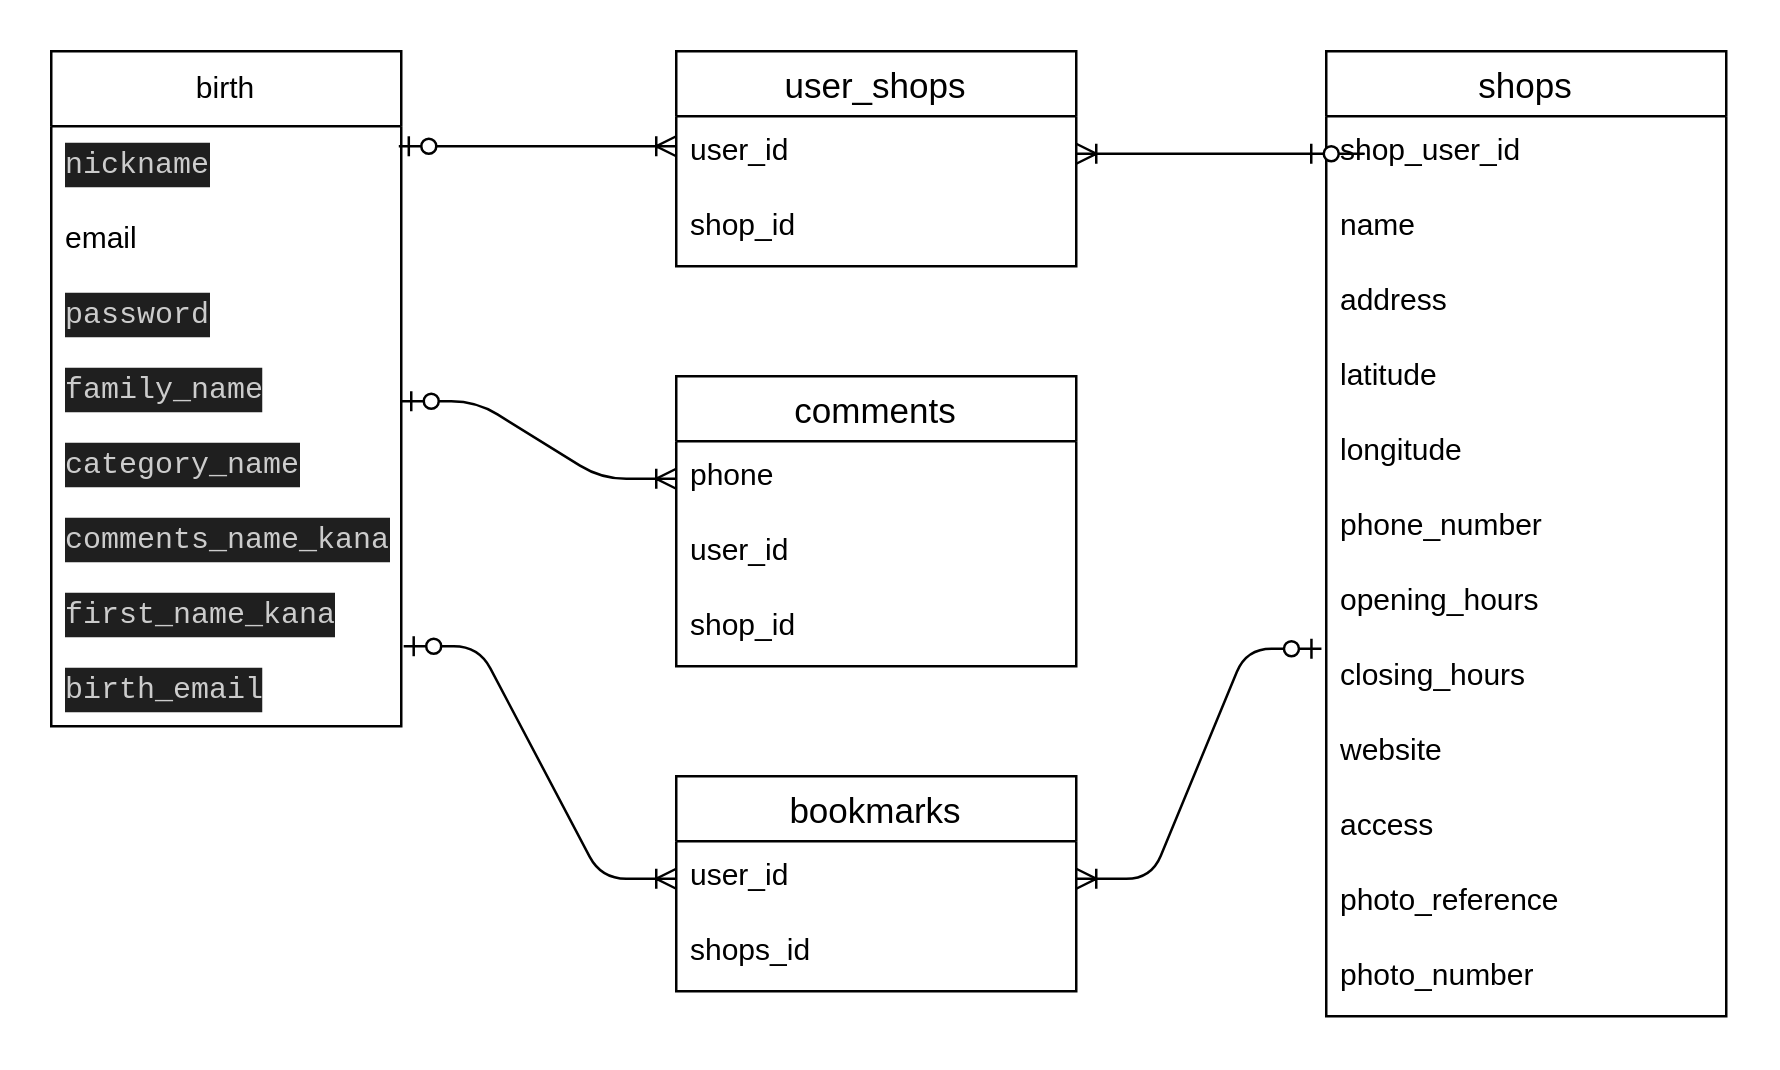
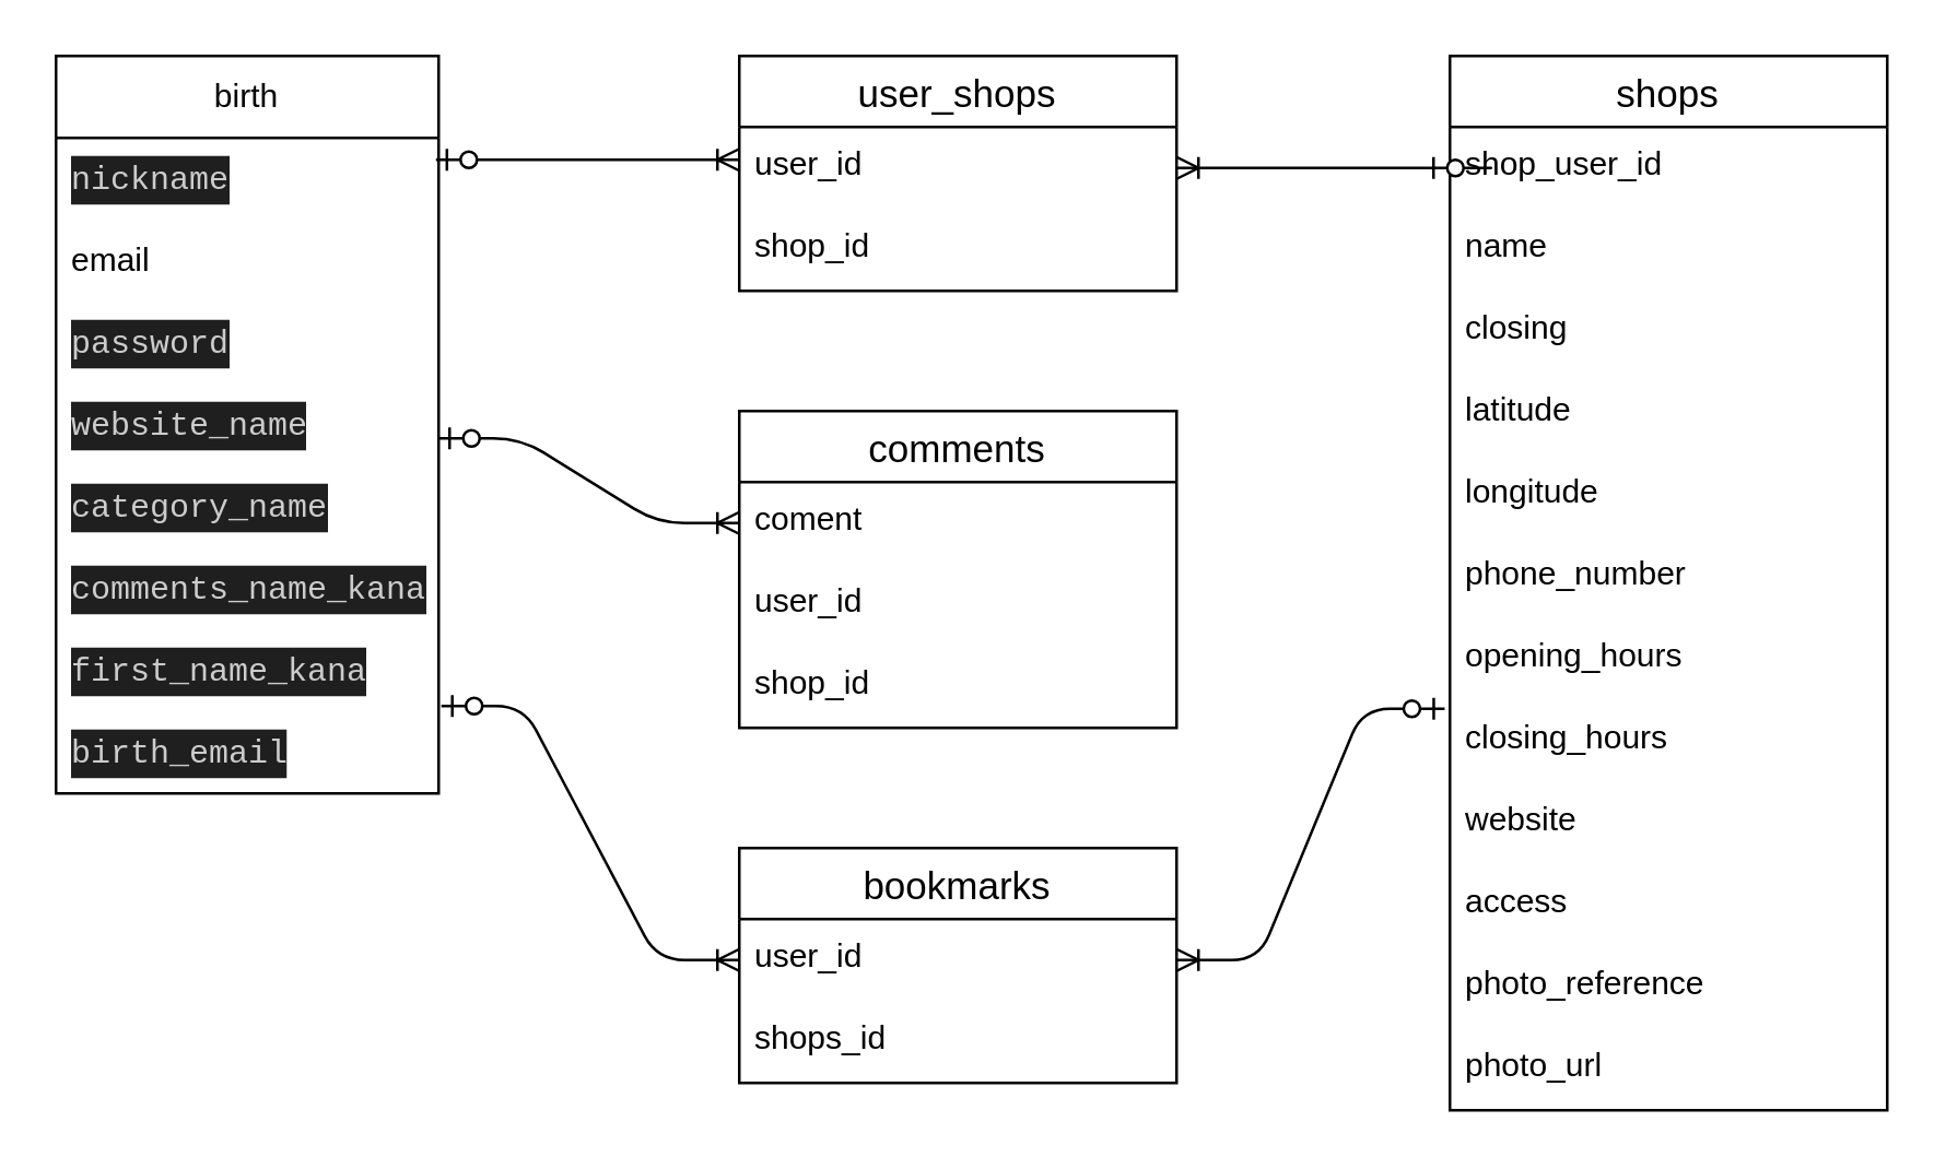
  <mxCell id="0" />
  <mxCell id="1" parent="0" />
  <mxCell id="2" value="comments" style="swimlane;fontStyle=0;childLayout=stackLayout;horizontal=1;startSize=26;horizontalStack=0;resizeParent=1;resizeParentMax=0;resizeLast=0;collapsible=1;marginBottom=0;align=center;fontSize=14;" parent="1" vertex="1"><mxGeometry x="270" y="150" width="160" height="116" as="geometry" /></mxCell>
- <mxCell id="3" value="phone" style="text;strokeColor=none;fillColor=none;spacingLeft=4;spacingRight=4;overflow=hidden;rotatable=0;points=[[0,0.5],[1,0.5]];portConstraint=eastwest;fontSize=12;" parent="2" vertex="1"><mxGeometry y="26" width="160" height="30" as="geometry" /></mxCell>
+ <mxCell id="3" value="coment" style="text;strokeColor=none;fillColor=none;spacingLeft=4;spacingRight=4;overflow=hidden;rotatable=0;points=[[0,0.5],[1,0.5]];portConstraint=eastwest;fontSize=12;" parent="2" vertex="1"><mxGeometry y="26" width="160" height="30" as="geometry" /></mxCell>
  <mxCell id="4" value="user_id &#10;" style="text;strokeColor=none;fillColor=none;spacingLeft=4;spacingRight=4;overflow=hidden;rotatable=0;points=[[0,0.5],[1,0.5]];portConstraint=eastwest;fontSize=12;" parent="2" vertex="1"><mxGeometry y="56" width="160" height="30" as="geometry" /></mxCell>
  <mxCell id="5" value="shop_id" style="text;strokeColor=none;fillColor=none;spacingLeft=4;spacingRight=4;overflow=hidden;rotatable=0;points=[[0,0.5],[1,0.5]];portConstraint=eastwest;fontSize=12;" parent="2" vertex="1"><mxGeometry y="86" width="160" height="30" as="geometry" /></mxCell>
  <mxCell id="6" value="shops" style="swimlane;fontStyle=0;childLayout=stackLayout;horizontal=1;startSize=26;horizontalStack=0;resizeParent=1;resizeParentMax=0;resizeLast=0;collapsible=1;marginBottom=0;align=center;fontSize=14;" parent="1" vertex="1"><mxGeometry x="530" y="20" width="160" height="386" as="geometry" /></mxCell>
  <mxCell id="7" value="shop_user_id" style="text;strokeColor=none;fillColor=none;spacingLeft=4;spacingRight=4;overflow=hidden;rotatable=0;points=[[0,0.5],[1,0.5]];portConstraint=eastwest;fontSize=12;" parent="6" vertex="1"><mxGeometry y="26" width="160" height="30" as="geometry" /></mxCell>
  <mxCell id="8" value="name" style="text;strokeColor=none;fillColor=none;spacingLeft=4;spacingRight=4;overflow=hidden;rotatable=0;points=[[0,0.5],[1,0.5]];portConstraint=eastwest;fontSize=12;" parent="6" vertex="1"><mxGeometry y="56" width="160" height="30" as="geometry" /></mxCell>
- <mxCell id="9" value="address" style="text;strokeColor=none;fillColor=none;spacingLeft=4;spacingRight=4;overflow=hidden;rotatable=0;points=[[0,0.5],[1,0.5]];portConstraint=eastwest;fontSize=12;" parent="6" vertex="1"><mxGeometry y="86" width="160" height="30" as="geometry" /></mxCell>
+ <mxCell id="9" value="closing" style="text;strokeColor=none;fillColor=none;spacingLeft=4;spacingRight=4;overflow=hidden;rotatable=0;points=[[0,0.5],[1,0.5]];portConstraint=eastwest;fontSize=12;" parent="6" vertex="1"><mxGeometry y="86" width="160" height="30" as="geometry" /></mxCell>
  <mxCell id="10" value="latitude" style="text;strokeColor=none;fillColor=none;spacingLeft=4;spacingRight=4;overflow=hidden;rotatable=0;points=[[0,0.5],[1,0.5]];portConstraint=eastwest;fontSize=12;" parent="6" vertex="1"><mxGeometry y="116" width="160" height="30" as="geometry" /></mxCell>
  <mxCell id="11" value="longitude" style="text;strokeColor=none;fillColor=none;spacingLeft=4;spacingRight=4;overflow=hidden;rotatable=0;points=[[0,0.5],[1,0.5]];portConstraint=eastwest;fontSize=12;" parent="6" vertex="1"><mxGeometry y="146" width="160" height="30" as="geometry" /></mxCell>
  <mxCell id="12" value="phone_number" style="text;strokeColor=none;fillColor=none;spacingLeft=4;spacingRight=4;overflow=hidden;rotatable=0;points=[[0,0.5],[1,0.5]];portConstraint=eastwest;fontSize=12;" parent="6" vertex="1"><mxGeometry y="176" width="160" height="30" as="geometry" /></mxCell>
  <mxCell id="13" value="opening_hours" style="text;strokeColor=none;fillColor=none;spacingLeft=4;spacingRight=4;overflow=hidden;rotatable=0;points=[[0,0.5],[1,0.5]];portConstraint=eastwest;fontSize=12;" parent="6" vertex="1"><mxGeometry y="206" width="160" height="30" as="geometry" /></mxCell>
  <mxCell id="14" value="closing_hours" style="text;strokeColor=none;fillColor=none;spacingLeft=4;spacingRight=4;overflow=hidden;rotatable=0;points=[[0,0.5],[1,0.5]];portConstraint=eastwest;fontSize=12;" parent="6" vertex="1"><mxGeometry y="236" width="160" height="30" as="geometry" /></mxCell>
  <mxCell id="15" value="website" style="text;strokeColor=none;fillColor=none;spacingLeft=4;spacingRight=4;overflow=hidden;rotatable=0;points=[[0,0.5],[1,0.5]];portConstraint=eastwest;fontSize=12;" parent="6" vertex="1"><mxGeometry y="266" width="160" height="30" as="geometry" /></mxCell>
  <mxCell id="16" value="access" style="text;strokeColor=none;fillColor=none;spacingLeft=4;spacingRight=4;overflow=hidden;rotatable=0;points=[[0,0.5],[1,0.5]];portConstraint=eastwest;fontSize=12;" parent="6" vertex="1"><mxGeometry y="296" width="160" height="30" as="geometry" /></mxCell>
  <mxCell id="17" value="photo_reference" style="text;strokeColor=none;fillColor=none;spacingLeft=4;spacingRight=4;overflow=hidden;rotatable=0;points=[[0,0.5],[1,0.5]];portConstraint=eastwest;fontSize=12;" parent="6" vertex="1"><mxGeometry y="326" width="160" height="30" as="geometry" /></mxCell>
- <mxCell id="18" value="photo_number" style="text;strokeColor=none;fillColor=none;spacingLeft=4;spacingRight=4;overflow=hidden;rotatable=0;points=[[0,0.5],[1,0.5]];portConstraint=eastwest;fontSize=12;" parent="6" vertex="1"><mxGeometry y="356" width="160" height="30" as="geometry" /></mxCell>
+ <mxCell id="18" value="photo_url" style="text;strokeColor=none;fillColor=none;spacingLeft=4;spacingRight=4;overflow=hidden;rotatable=0;points=[[0,0.5],[1,0.5]];portConstraint=eastwest;fontSize=12;" parent="6" vertex="1"><mxGeometry y="356" width="160" height="30" as="geometry" /></mxCell>
  <mxCell id="19" value="user_shops" style="swimlane;fontStyle=0;childLayout=stackLayout;horizontal=1;startSize=26;horizontalStack=0;resizeParent=1;resizeParentMax=0;resizeLast=0;collapsible=1;marginBottom=0;align=center;fontSize=14;" parent="1" vertex="1"><mxGeometry x="270" y="20" width="160" height="86" as="geometry" /></mxCell>
  <mxCell id="20" value="user_id" style="text;strokeColor=none;fillColor=none;spacingLeft=4;spacingRight=4;overflow=hidden;rotatable=0;points=[[0,0.5],[1,0.5]];portConstraint=eastwest;fontSize=12;" parent="19" vertex="1"><mxGeometry y="26" width="160" height="30" as="geometry" /></mxCell>
  <mxCell id="21" value="shop_id" style="text;strokeColor=none;fillColor=none;spacingLeft=4;spacingRight=4;overflow=hidden;rotatable=0;points=[[0,0.5],[1,0.5]];portConstraint=eastwest;fontSize=12;" parent="19" vertex="1"><mxGeometry y="56" width="160" height="30" as="geometry" /></mxCell>
  <mxCell id="22" value="birth" style="swimlane;fontStyle=0;childLayout=stackLayout;horizontal=1;startSize=30;horizontalStack=0;resizeParent=1;resizeParentMax=0;resizeLast=0;collapsible=1;marginBottom=0;whiteSpace=wrap;html=1;" parent="1" vertex="1"><mxGeometry x="20" y="20" width="140" height="270" as="geometry"><mxRectangle x="40" y="110" width="60" height="30" as="alternateBounds" /></mxGeometry></mxCell>
  <mxCell id="23" value="&lt;div style=&quot;color: rgb(204, 204, 204); background-color: rgb(31, 31, 31); font-family: Menlo, Monaco, &amp;quot;Courier New&amp;quot;, monospace; line-height: 18px;&quot;&gt;nickname&lt;/div&gt;" style="text;strokeColor=none;fillColor=none;align=left;verticalAlign=middle;spacingLeft=4;spacingRight=4;overflow=hidden;points=[[0,0.5],[1,0.5]];portConstraint=eastwest;rotatable=0;whiteSpace=wrap;html=1;" parent="22" vertex="1"><mxGeometry y="30" width="140" height="30" as="geometry" /></mxCell>
  <mxCell id="24" value="email" style="text;strokeColor=none;fillColor=none;align=left;verticalAlign=middle;spacingLeft=4;spacingRight=4;overflow=hidden;points=[[0,0.5],[1,0.5]];portConstraint=eastwest;rotatable=0;whiteSpace=wrap;html=1;" parent="22" vertex="1"><mxGeometry y="60" width="140" height="30" as="geometry" /></mxCell>
  <mxCell id="25" value="&lt;div style=&quot;color: rgb(204, 204, 204); background-color: rgb(31, 31, 31); font-family: Menlo, Monaco, &amp;quot;Courier New&amp;quot;, monospace; line-height: 18px;&quot;&gt;password&lt;/div&gt;" style="text;strokeColor=none;fillColor=none;align=left;verticalAlign=middle;spacingLeft=4;spacingRight=4;overflow=hidden;points=[[0,0.5],[1,0.5]];portConstraint=eastwest;rotatable=0;whiteSpace=wrap;html=1;" parent="22" vertex="1"><mxGeometry y="90" width="140" height="30" as="geometry" /></mxCell>
- <mxCell id="26" value="&lt;div style=&quot;color: rgb(204, 204, 204); background-color: rgb(31, 31, 31); font-family: Menlo, Monaco, &amp;quot;Courier New&amp;quot;, monospace; line-height: 18px;&quot;&gt;family_name&lt;/div&gt;" style="text;strokeColor=none;fillColor=none;align=left;verticalAlign=middle;spacingLeft=4;spacingRight=4;overflow=hidden;points=[[0,0.5],[1,0.5]];portConstraint=eastwest;rotatable=0;whiteSpace=wrap;html=1;" parent="22" vertex="1"><mxGeometry y="120" width="140" height="30" as="geometry" /></mxCell>
+ <mxCell id="26" value="&lt;div style=&quot;color: rgb(204, 204, 204); background-color: rgb(31, 31, 31); font-family: Menlo, Monaco, &amp;quot;Courier New&amp;quot;, monospace; line-height: 18px;&quot;&gt;website_name&lt;/div&gt;" style="text;strokeColor=none;fillColor=none;align=left;verticalAlign=middle;spacingLeft=4;spacingRight=4;overflow=hidden;points=[[0,0.5],[1,0.5]];portConstraint=eastwest;rotatable=0;whiteSpace=wrap;html=1;" parent="22" vertex="1"><mxGeometry y="120" width="140" height="30" as="geometry" /></mxCell>
  <mxCell id="27" value="&lt;div style=&quot;color: rgb(204, 204, 204); background-color: rgb(31, 31, 31); font-family: Menlo, Monaco, &amp;quot;Courier New&amp;quot;, monospace; line-height: 18px;&quot;&gt;category_name&lt;/div&gt;" style="text;strokeColor=none;fillColor=none;align=left;verticalAlign=middle;spacingLeft=4;spacingRight=4;overflow=hidden;points=[[0,0.5],[1,0.5]];portConstraint=eastwest;rotatable=0;whiteSpace=wrap;html=1;" parent="22" vertex="1"><mxGeometry y="150" width="140" height="30" as="geometry" /></mxCell>
  <mxCell id="28" value="&lt;div style=&quot;color: rgb(204, 204, 204); background-color: rgb(31, 31, 31); font-family: Menlo, Monaco, &amp;quot;Courier New&amp;quot;, monospace; line-height: 18px;&quot;&gt;comments_name_kana&lt;/div&gt;" style="text;strokeColor=none;fillColor=none;align=left;verticalAlign=middle;spacingLeft=4;spacingRight=4;overflow=hidden;points=[[0,0.5],[1,0.5]];portConstraint=eastwest;rotatable=0;whiteSpace=wrap;html=1;" parent="22" vertex="1"><mxGeometry y="180" width="140" height="30" as="geometry" /></mxCell>
  <mxCell id="29" value="&lt;div style=&quot;color: rgb(204, 204, 204); background-color: rgb(31, 31, 31); font-family: Menlo, Monaco, &amp;quot;Courier New&amp;quot;, monospace; line-height: 18px;&quot;&gt;first_name_kana&lt;/div&gt;" style="text;strokeColor=none;fillColor=none;align=left;verticalAlign=middle;spacingLeft=4;spacingRight=4;overflow=hidden;points=[[0,0.5],[1,0.5]];portConstraint=eastwest;rotatable=0;whiteSpace=wrap;html=1;" parent="22" vertex="1"><mxGeometry y="210" width="140" height="30" as="geometry" /></mxCell>
  <mxCell id="30" value="&lt;div style=&quot;color: rgb(204, 204, 204); background-color: rgb(31, 31, 31); font-family: Menlo, Monaco, &amp;quot;Courier New&amp;quot;, monospace; line-height: 18px;&quot;&gt;birth_email&lt;/div&gt;" style="text;strokeColor=none;fillColor=none;align=left;verticalAlign=middle;spacingLeft=4;spacingRight=4;overflow=hidden;points=[[0,0.5],[1,0.5]];portConstraint=eastwest;rotatable=0;whiteSpace=wrap;html=1;" parent="22" vertex="1"><mxGeometry y="240" width="140" height="30" as="geometry" /></mxCell>
  <mxCell id="31" value="bookmarks" style="swimlane;fontStyle=0;childLayout=stackLayout;horizontal=1;startSize=26;horizontalStack=0;resizeParent=1;resizeParentMax=0;resizeLast=0;collapsible=1;marginBottom=0;align=center;fontSize=14;" parent="1" vertex="1"><mxGeometry x="270" y="310" width="160" height="86" as="geometry" /></mxCell>
  <mxCell id="32" value="user_id" style="text;strokeColor=none;fillColor=none;spacingLeft=4;spacingRight=4;overflow=hidden;rotatable=0;points=[[0,0.5],[1,0.5]];portConstraint=eastwest;fontSize=12;" parent="31" vertex="1"><mxGeometry y="26" width="160" height="30" as="geometry" /></mxCell>
  <mxCell id="33" value="shops_id" style="text;strokeColor=none;fillColor=none;spacingLeft=4;spacingRight=4;overflow=hidden;rotatable=0;points=[[0,0.5],[1,0.5]];portConstraint=eastwest;fontSize=12;" parent="31" vertex="1"><mxGeometry y="56" width="160" height="30" as="geometry" /></mxCell>
  <mxCell id="34" value="" style="edgeStyle=entityRelationEdgeStyle;fontSize=12;html=1;endArrow=ERoneToMany;startArrow=ERzeroToOne;exitX=0.993;exitY=0.267;exitDx=0;exitDy=0;exitPerimeter=0;" parent="1" source="23" edge="1"><mxGeometry width="100" height="100" relative="1" as="geometry"><mxPoint x="160" y="100" as="sourcePoint" /><mxPoint x="270" y="58" as="targetPoint" /></mxGeometry></mxCell>
  <mxCell id="35" value="" style="edgeStyle=entityRelationEdgeStyle;fontSize=12;html=1;endArrow=ERoneToMany;startArrow=ERzeroToOne;entryX=1;entryY=0.5;entryDx=0;entryDy=0;" parent="1" target="20" edge="1"><mxGeometry width="100" height="100" relative="1" as="geometry"><mxPoint x="520" y="61" as="sourcePoint" /><mxPoint x="628.04" y="106" as="targetPoint" /></mxGeometry></mxCell>
  <mxCell id="36" value="" style="edgeStyle=entityRelationEdgeStyle;fontSize=12;html=1;endArrow=ERoneToMany;startArrow=ERzeroToOne;entryX=0;entryY=0.5;entryDx=0;entryDy=0;" parent="1" target="3" edge="1"><mxGeometry width="100" height="100" relative="1" as="geometry"><mxPoint x="160" y="160" as="sourcePoint" /><mxPoint x="268" y="260" as="targetPoint" /></mxGeometry></mxCell>
  <mxCell id="37" value="" style="edgeStyle=entityRelationEdgeStyle;fontSize=12;html=1;endArrow=ERoneToMany;startArrow=ERzeroToOne;exitX=1.007;exitY=-0.067;exitDx=0;exitDy=0;exitPerimeter=0;entryX=0;entryY=0.5;entryDx=0;entryDy=0;" parent="1" source="30" target="32" edge="1"><mxGeometry width="100" height="100" relative="1" as="geometry"><mxPoint x="160" y="200" as="sourcePoint" /><mxPoint x="268" y="318.01" as="targetPoint" /></mxGeometry></mxCell>
  <mxCell id="38" value="" style="edgeStyle=entityRelationEdgeStyle;fontSize=12;html=1;endArrow=ERoneToMany;startArrow=ERzeroToOne;entryX=1;entryY=0.5;entryDx=0;entryDy=0;exitX=-0.012;exitY=1.1;exitDx=0;exitDy=0;exitPerimeter=0;" parent="1" source="13" target="32" edge="1"><mxGeometry width="100" height="100" relative="1" as="geometry"><mxPoint x="527" y="260" as="sourcePoint" /><mxPoint x="628" y="376" as="targetPoint" /></mxGeometry></mxCell>
  <mxCell id="39" style="edgeStyle=none;html=1;" parent="1" source="20" edge="1"><mxGeometry relative="1" as="geometry"><mxPoint x="270" y="50" as="targetPoint" /></mxGeometry></mxCell>
